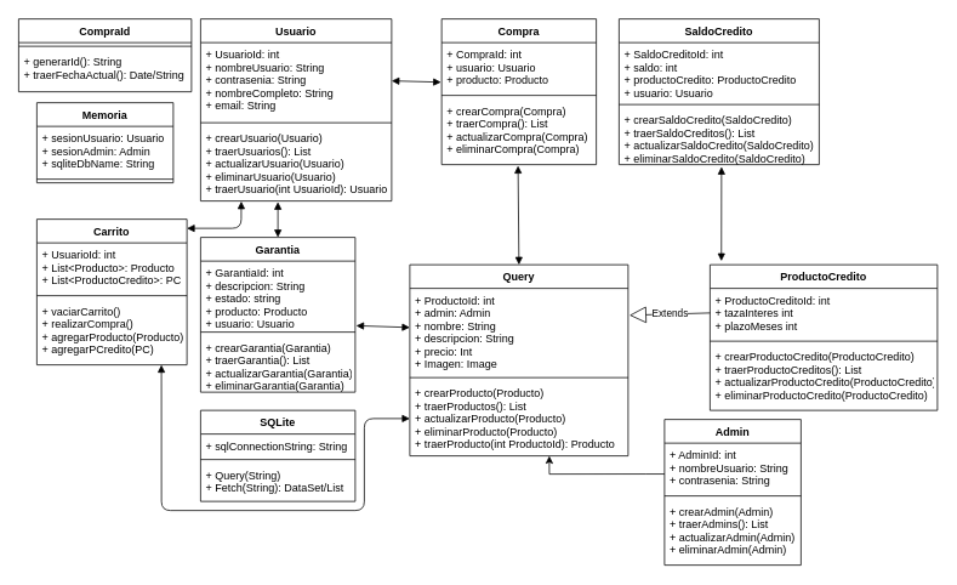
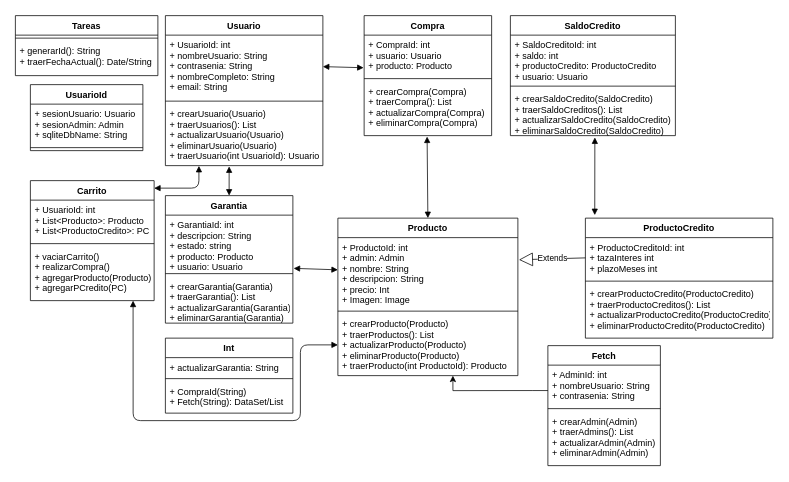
  <mxCell id="0" />
  <mxCell id="1" parent="0" />
  <mxCell id="2" value="Extends" style="endArrow=block;endSize=16;endFill=0;html=1;exitX=0;exitY=0.5;exitDx=0;exitDy=0;entryX=1.006;entryY=0.314;entryDx=0;entryDy=0;entryPerimeter=0;" parent="1" source="31" target="19" edge="1"><mxGeometry width="160" relative="1" as="geometry"><mxPoint x="760" y="930" as="sourcePoint" /><mxPoint x="920" y="930" as="targetPoint" /></mxGeometry></mxCell>
  <mxCell id="3" value="" style="endArrow=block;startArrow=block;endFill=1;startFill=1;html=1;entryX=0.5;entryY=0;entryDx=0;entryDy=0;" parent="1" target="26" edge="1"><mxGeometry width="160" relative="1" as="geometry"><mxPoint x="305" y="221" as="sourcePoint" /><mxPoint x="430" y="310" as="targetPoint" /></mxGeometry></mxCell>
  <mxCell id="4" style="edgeStyle=none;orthogonalLoop=1;jettySize=auto;html=1;exitX=1;exitY=0.5;exitDx=0;exitDy=0;entryX=-0.004;entryY=0.805;entryDx=0;entryDy=0;startArrow=block;startFill=1;endArrow=block;endFill=1;entryPerimeter=0;" parent="1" source="11" target="15" edge="1"><mxGeometry relative="1" as="geometry" /></mxCell>
  <mxCell id="5" style="edgeStyle=none;orthogonalLoop=1;jettySize=auto;html=1;exitX=0.512;exitY=1.039;exitDx=0;exitDy=0;entryX=0.05;entryY=-0.025;entryDx=0;entryDy=0;startArrow=block;startFill=1;endArrow=block;endFill=1;exitPerimeter=0;entryPerimeter=0;" parent="1" source="25" target="30" edge="1"><mxGeometry relative="1" as="geometry" /></mxCell>
  <mxCell id="6" style="edgeStyle=none;orthogonalLoop=1;jettySize=auto;html=1;entryX=1.006;entryY=0.959;entryDx=0;entryDy=0;entryPerimeter=0;startArrow=block;startFill=1;endArrow=block;endFill=1;" parent="1" source="19" target="27" edge="1"><mxGeometry relative="1" as="geometry" /></mxCell>
  <mxCell id="7" style="edgeStyle=none;orthogonalLoop=1;jettySize=auto;html=1;exitX=0.494;exitY=1.017;exitDx=0;exitDy=0;entryX=0.5;entryY=0;entryDx=0;entryDy=0;startArrow=block;startFill=1;endArrow=block;endFill=1;exitPerimeter=0;" parent="1" source="17" target="18" edge="1"><mxGeometry relative="1" as="geometry" /></mxCell>
  <mxCell id="8" style="edgeStyle=orthogonalEdgeStyle;orthogonalLoop=1;jettySize=auto;html=1;startArrow=block;startFill=1;endArrow=block;endFill=1;exitX=0.213;exitY=1.004;exitDx=0;exitDy=0;exitPerimeter=0;" parent="1" source="13" edge="1"><mxGeometry relative="1" as="geometry"><mxPoint x="250" y="240" as="sourcePoint" /><mxPoint x="205" y="250" as="targetPoint" /><Array as="points"><mxPoint x="265" y="250" /></Array></mxGeometry></mxCell>
  <mxCell id="9" style="edgeStyle=orthogonalEdgeStyle;orthogonalLoop=1;jettySize=auto;html=1;exitX=0;exitY=0.5;exitDx=0;exitDy=0;entryX=0.83;entryY=1;entryDx=0;entryDy=0;entryPerimeter=0;startArrow=block;startFill=1;endArrow=block;endFill=1;" parent="1" source="21" target="47" edge="1"><mxGeometry relative="1" as="geometry"><Array as="points"><mxPoint x="400" y="459" /><mxPoint x="400" y="560" /><mxPoint x="177" y="560" /></Array></mxGeometry></mxCell>
  <mxCell id="10" value="Usuario" style="swimlane;fontStyle=1;align=center;verticalAlign=top;childLayout=stackLayout;horizontal=1;startSize=26;horizontalStack=0;resizeParent=1;resizeParentMax=0;resizeLast=0;collapsible=1;marginBottom=0;" parent="1" vertex="1"><mxGeometry x="220" y="20" width="210" height="200" as="geometry" /></mxCell>
  <mxCell id="11" value="+ UsuarioId: int&#10;+ nombreUsuario: String&#10;+ contrasenia: String&#10;+ nombreCompleto: String&#10;+ email: String" style="text;strokeColor=none;fillColor=none;align=left;verticalAlign=top;spacingLeft=4;spacingRight=4;overflow=hidden;rotatable=0;points=[[0,0.5],[1,0.5]];portConstraint=eastwest;" parent="10" vertex="1"><mxGeometry y="26" width="210" height="84" as="geometry" /></mxCell>
  <mxCell id="12" value="" style="line;strokeWidth=1;fillColor=none;align=left;verticalAlign=middle;spacingTop=-1;spacingLeft=3;spacingRight=3;rotatable=0;labelPosition=right;points=[];portConstraint=eastwest;" parent="10" vertex="1"><mxGeometry y="110" width="210" height="8" as="geometry" /></mxCell>
  <mxCell id="13" value="+ crearUsuario(Usuario)&#10;+ traerUsuarios(): List&#10;+ actualizarUsuario(Usuario)&#10;+ eliminarUsuario(Usuario)&#10;+ traerUsuario(int UsuarioId): Usuario " style="text;strokeColor=none;fillColor=none;align=left;verticalAlign=top;spacingLeft=4;spacingRight=4;overflow=hidden;rotatable=0;points=[[0,0.5],[1,0.5]];portConstraint=eastwest;" parent="10" vertex="1"><mxGeometry y="118" width="210" height="82" as="geometry" /></mxCell>
  <mxCell id="14" value="Compra" style="swimlane;fontStyle=1;align=center;verticalAlign=top;childLayout=stackLayout;horizontal=1;startSize=26;horizontalStack=0;resizeParent=1;resizeParentMax=0;resizeLast=0;collapsible=1;marginBottom=0;" parent="1" vertex="1"><mxGeometry x="485" y="20" width="170" height="160" as="geometry" /></mxCell>
  <mxCell id="15" value="+ CompraId: int&#10;+ usuario: Usuario&#10;+ producto: Producto" style="text;strokeColor=none;fillColor=none;align=left;verticalAlign=top;spacingLeft=4;spacingRight=4;overflow=hidden;rotatable=0;points=[[0,0.5],[1,0.5]];portConstraint=eastwest;" parent="14" vertex="1"><mxGeometry y="26" width="170" height="54" as="geometry" /></mxCell>
  <mxCell id="16" value="" style="line;strokeWidth=1;fillColor=none;align=left;verticalAlign=middle;spacingTop=-1;spacingLeft=3;spacingRight=3;rotatable=0;labelPosition=right;points=[];portConstraint=eastwest;" parent="14" vertex="1"><mxGeometry y="80" width="170" height="8" as="geometry" /></mxCell>
  <mxCell id="17" value="+ crearCompra(Compra)&#10;+ traerCompra(): List&#10;+ actualizarCompra(Compra)&#10;+ eliminarCompra(Compra)" style="text;strokeColor=none;fillColor=none;align=left;verticalAlign=top;spacingLeft=4;spacingRight=4;overflow=hidden;rotatable=0;points=[[0,0.5],[1,0.5]];portConstraint=eastwest;" parent="14" vertex="1"><mxGeometry y="88" width="170" height="72" as="geometry" /></mxCell>
- <mxCell id="18" value="Query" style="swimlane;fontStyle=1;align=center;verticalAlign=top;childLayout=stackLayout;horizontal=1;startSize=26;horizontalStack=0;resizeParent=1;resizeParentMax=0;resizeLast=0;collapsible=1;marginBottom=0;" parent="1" vertex="1"><mxGeometry x="450" y="290" width="240" height="210" as="geometry" /></mxCell>
+ <mxCell id="18" value="Producto" style="swimlane;fontStyle=1;align=center;verticalAlign=top;childLayout=stackLayout;horizontal=1;startSize=26;horizontalStack=0;resizeParent=1;resizeParentMax=0;resizeLast=0;collapsible=1;marginBottom=0;" parent="1" vertex="1"><mxGeometry x="450" y="290" width="240" height="210" as="geometry" /></mxCell>
  <mxCell id="19" value="+ ProductoId: int&#10;+ admin: Admin&#10;+ nombre: String&#10;+ descripcion: String&#10;+ precio: Int&#10;+ Imagen: Image" style="text;strokeColor=none;fillColor=none;align=left;verticalAlign=top;spacingLeft=4;spacingRight=4;overflow=hidden;rotatable=0;points=[[0,0.5],[1,0.5]];portConstraint=eastwest;" parent="18" vertex="1"><mxGeometry y="26" width="240" height="94" as="geometry" /></mxCell>
  <mxCell id="20" value="" style="line;strokeWidth=1;fillColor=none;align=left;verticalAlign=middle;spacingTop=-1;spacingLeft=3;spacingRight=3;rotatable=0;labelPosition=right;points=[];portConstraint=eastwest;" parent="18" vertex="1"><mxGeometry y="120" width="240" height="8" as="geometry" /></mxCell>
  <mxCell id="21" value="+ crearProducto(Producto)&#10;+ traerProductos(): List&#10;+ actualizarProducto(Producto)&#10;+ eliminarProducto(Producto)&#10;+ traerProducto(int ProductoId): Producto" style="text;strokeColor=none;fillColor=none;align=left;verticalAlign=top;spacingLeft=4;spacingRight=4;overflow=hidden;rotatable=0;points=[[0,0.5],[1,0.5]];portConstraint=eastwest;" parent="18" vertex="1"><mxGeometry y="128" width="240" height="82" as="geometry" /></mxCell>
  <mxCell id="22" value="SaldoCredito" style="swimlane;fontStyle=1;align=center;verticalAlign=top;childLayout=stackLayout;horizontal=1;startSize=26;horizontalStack=0;resizeParent=1;resizeParentMax=0;resizeLast=0;collapsible=1;marginBottom=0;" parent="1" vertex="1"><mxGeometry x="680" y="20" width="220" height="160" as="geometry" /></mxCell>
  <mxCell id="23" value="+ SaldoCreditoId: int&#10;+ saldo: int&#10;+ productoCredito: ProductoCredito&#10;+ usuario: Usuario" style="text;strokeColor=none;fillColor=none;align=left;verticalAlign=top;spacingLeft=4;spacingRight=4;overflow=hidden;rotatable=0;points=[[0,0.5],[1,0.5]];portConstraint=eastwest;" parent="22" vertex="1"><mxGeometry y="26" width="220" height="64" as="geometry" /></mxCell>
  <mxCell id="24" value="" style="line;strokeWidth=1;fillColor=none;align=left;verticalAlign=middle;spacingTop=-1;spacingLeft=3;spacingRight=3;rotatable=0;labelPosition=right;points=[];portConstraint=eastwest;" parent="22" vertex="1"><mxGeometry y="90" width="220" height="8" as="geometry" /></mxCell>
  <mxCell id="25" value="+ crearSaldoCredito(SaldoCredito)&#10;+ traerSaldoCreditos(): List&#10;+ actualizarSaldoCredito(SaldoCredito)&#10;+ eliminarSaldoCredito(SaldoCredito)" style="text;strokeColor=none;fillColor=none;align=left;verticalAlign=top;spacingLeft=4;spacingRight=4;overflow=hidden;rotatable=0;points=[[0,0.5],[1,0.5]];portConstraint=eastwest;" parent="22" vertex="1"><mxGeometry y="98" width="220" height="62" as="geometry" /></mxCell>
  <mxCell id="26" value="Garantia" style="swimlane;fontStyle=1;align=center;verticalAlign=top;childLayout=stackLayout;horizontal=1;startSize=26;horizontalStack=0;resizeParent=1;resizeParentMax=0;resizeLast=0;collapsible=1;marginBottom=0;" parent="1" vertex="1"><mxGeometry x="220" y="260" width="170" height="170" as="geometry" /></mxCell>
  <mxCell id="27" value="+ GarantiaId: int&#10;+ descripcion: String&#10;+ estado: string&#10;+ producto: Producto&#10;+ usuario: Usuario" style="text;strokeColor=none;fillColor=none;align=left;verticalAlign=top;spacingLeft=4;spacingRight=4;overflow=hidden;rotatable=0;points=[[0,0.5],[1,0.5]];portConstraint=eastwest;" parent="26" vertex="1"><mxGeometry y="26" width="170" height="74" as="geometry" /></mxCell>
  <mxCell id="28" value="" style="line;strokeWidth=1;fillColor=none;align=left;verticalAlign=middle;spacingTop=-1;spacingLeft=3;spacingRight=3;rotatable=0;labelPosition=right;points=[];portConstraint=eastwest;" parent="26" vertex="1"><mxGeometry y="100" width="170" height="8" as="geometry" /></mxCell>
  <mxCell id="29" value="+ crearGarantia(Garantia)&#10;+ traerGarantia(): List&#10;+ actualizarGarantia(Garantia)&#10;+ eliminarGarantia(Garantia)" style="text;strokeColor=none;fillColor=none;align=left;verticalAlign=top;spacingLeft=4;spacingRight=4;overflow=hidden;rotatable=0;points=[[0,0.5],[1,0.5]];portConstraint=eastwest;" parent="26" vertex="1"><mxGeometry y="108" width="170" height="62" as="geometry" /></mxCell>
  <mxCell id="30" value="ProductoCredito" style="swimlane;fontStyle=1;align=center;verticalAlign=top;childLayout=stackLayout;horizontal=1;startSize=26;horizontalStack=0;resizeParent=1;resizeParentMax=0;resizeLast=0;collapsible=1;marginBottom=0;" parent="1" vertex="1"><mxGeometry x="780" y="290" width="250" height="160" as="geometry" /></mxCell>
  <mxCell id="31" value="+ ProductoCreditoId: int&#10;+ tazaInteres int&#10;+ plazoMeses int" style="text;strokeColor=none;fillColor=none;align=left;verticalAlign=top;spacingLeft=4;spacingRight=4;overflow=hidden;rotatable=0;points=[[0,0.5],[1,0.5]];portConstraint=eastwest;" parent="30" vertex="1"><mxGeometry y="26" width="250" height="54" as="geometry" /></mxCell>
  <mxCell id="32" value="" style="line;strokeWidth=1;fillColor=none;align=left;verticalAlign=middle;spacingTop=-1;spacingLeft=3;spacingRight=3;rotatable=0;labelPosition=right;points=[];portConstraint=eastwest;" parent="30" vertex="1"><mxGeometry y="80" width="250" height="8" as="geometry" /></mxCell>
  <mxCell id="33" value="+ crearProductoCredito(ProductoCredito)&#10;+ traerProductoCreditos(): List&#10;+ actualizarProductoCredito(ProductoCredito)&#10;+ eliminarProductoCredito(ProductoCredito)" style="text;strokeColor=none;fillColor=none;align=left;verticalAlign=top;spacingLeft=4;spacingRight=4;overflow=hidden;rotatable=0;points=[[0,0.5],[1,0.5]];portConstraint=eastwest;" parent="30" vertex="1"><mxGeometry y="88" width="250" height="72" as="geometry" /></mxCell>
- <mxCell id="34" value="SQLite" style="swimlane;fontStyle=1;align=center;verticalAlign=top;childLayout=stackLayout;horizontal=1;startSize=26;horizontalStack=0;resizeParent=1;resizeParentMax=0;resizeLast=0;collapsible=1;marginBottom=0;" parent="1" vertex="1"><mxGeometry x="220" y="450" width="170" height="100" as="geometry" /></mxCell>
- <mxCell id="35" value="+ sqlConnectionString: String" style="text;strokeColor=none;fillColor=none;align=left;verticalAlign=top;spacingLeft=4;spacingRight=4;overflow=hidden;rotatable=0;points=[[0,0.5],[1,0.5]];portConstraint=eastwest;" parent="34" vertex="1"><mxGeometry y="26" width="170" height="24" as="geometry" /></mxCell>
+ <mxCell id="34" value="Int" style="swimlane;fontStyle=1;align=center;verticalAlign=top;childLayout=stackLayout;horizontal=1;startSize=26;horizontalStack=0;resizeParent=1;resizeParentMax=0;resizeLast=0;collapsible=1;marginBottom=0;" parent="1" vertex="1"><mxGeometry x="220" y="450" width="170" height="100" as="geometry" /></mxCell>
+ <mxCell id="35" value="+ actualizarGarantia: String" style="text;strokeColor=none;fillColor=none;align=left;verticalAlign=top;spacingLeft=4;spacingRight=4;overflow=hidden;rotatable=0;points=[[0,0.5],[1,0.5]];portConstraint=eastwest;" parent="34" vertex="1"><mxGeometry y="26" width="170" height="24" as="geometry" /></mxCell>
  <mxCell id="36" value="" style="line;strokeWidth=1;fillColor=none;align=left;verticalAlign=middle;spacingTop=-1;spacingLeft=3;spacingRight=3;rotatable=0;labelPosition=right;points=[];portConstraint=eastwest;" parent="34" vertex="1"><mxGeometry y="50" width="170" height="8" as="geometry" /></mxCell>
- <mxCell id="37" value="+ Query(String)&#10;+ Fetch(String): DataSet/List" style="text;strokeColor=none;fillColor=none;align=left;verticalAlign=top;spacingLeft=4;spacingRight=4;overflow=hidden;rotatable=0;points=[[0,0.5],[1,0.5]];portConstraint=eastwest;" parent="34" vertex="1"><mxGeometry y="58" width="170" height="42" as="geometry" /></mxCell>
- <mxCell id="38" value="CompraId" style="swimlane;fontStyle=1;align=center;verticalAlign=top;childLayout=stackLayout;horizontal=1;startSize=26;horizontalStack=0;resizeParent=1;resizeParentMax=0;resizeLast=0;collapsible=1;marginBottom=0;" parent="1" vertex="1"><mxGeometry x="20" y="20" width="190" height="80" as="geometry" /></mxCell>
+ <mxCell id="37" value="+ CompraId(String)&#10;+ Fetch(String): DataSet/List" style="text;strokeColor=none;fillColor=none;align=left;verticalAlign=top;spacingLeft=4;spacingRight=4;overflow=hidden;rotatable=0;points=[[0,0.5],[1,0.5]];portConstraint=eastwest;" parent="34" vertex="1"><mxGeometry y="58" width="170" height="42" as="geometry" /></mxCell>
+ <mxCell id="38" value="Tareas" style="swimlane;fontStyle=1;align=center;verticalAlign=top;childLayout=stackLayout;horizontal=1;startSize=26;horizontalStack=0;resizeParent=1;resizeParentMax=0;resizeLast=0;collapsible=1;marginBottom=0;" parent="1" vertex="1"><mxGeometry x="20" y="20" width="190" height="80" as="geometry" /></mxCell>
  <mxCell id="39" value="" style="line;strokeWidth=1;fillColor=none;align=left;verticalAlign=middle;spacingTop=-1;spacingLeft=3;spacingRight=3;rotatable=0;labelPosition=right;points=[];portConstraint=eastwest;" parent="38" vertex="1"><mxGeometry y="26" width="190" height="8" as="geometry" /></mxCell>
  <mxCell id="40" value="+ generarId(): String&#10;+ traerFechaActual(): Date/String&#10;" style="text;strokeColor=none;fillColor=none;align=left;verticalAlign=top;spacingLeft=4;spacingRight=4;overflow=hidden;rotatable=0;points=[[0,0.5],[1,0.5]];portConstraint=eastwest;" parent="38" vertex="1"><mxGeometry y="34" width="190" height="46" as="geometry" /></mxCell>
- <mxCell id="41" value="Memoria" style="swimlane;fontStyle=1;align=center;verticalAlign=top;childLayout=stackLayout;horizontal=1;startSize=26;horizontalStack=0;resizeParent=1;resizeParentMax=0;resizeLast=0;collapsible=1;marginBottom=0;" parent="1" vertex="1"><mxGeometry x="40" y="112" width="150" height="88" as="geometry" /></mxCell>
+ <mxCell id="41" value="UsuarioId" style="swimlane;fontStyle=1;align=center;verticalAlign=top;childLayout=stackLayout;horizontal=1;startSize=26;horizontalStack=0;resizeParent=1;resizeParentMax=0;resizeLast=0;collapsible=1;marginBottom=0;" parent="1" vertex="1"><mxGeometry x="40" y="112" width="150" height="88" as="geometry" /></mxCell>
  <mxCell id="42" value="+ sesionUsuario: Usuario&#10;+ sesionAdmin: Admin&#10;+ sqliteDbName: String" style="text;strokeColor=none;fillColor=none;align=left;verticalAlign=top;spacingLeft=4;spacingRight=4;overflow=hidden;rotatable=0;points=[[0,0.5],[1,0.5]];portConstraint=eastwest;" parent="41" vertex="1"><mxGeometry y="26" width="150" height="54" as="geometry" /></mxCell>
  <mxCell id="43" value="" style="line;strokeWidth=1;fillColor=none;align=left;verticalAlign=middle;spacingTop=-1;spacingLeft=3;spacingRight=3;rotatable=0;labelPosition=right;points=[];portConstraint=eastwest;" parent="41" vertex="1"><mxGeometry y="80" width="150" height="8" as="geometry" /></mxCell>
  <mxCell id="44" value="Carrito" style="swimlane;fontStyle=1;align=center;verticalAlign=top;childLayout=stackLayout;horizontal=1;startSize=26;horizontalStack=0;resizeParent=1;resizeParentMax=0;resizeLast=0;collapsible=1;marginBottom=0;" parent="1" vertex="1"><mxGeometry x="40" y="240" width="165" height="160" as="geometry" /></mxCell>
  <mxCell id="45" value="+ UsuarioId: int&#10;+ List&lt;Producto&gt;: Producto&#10;+ List&lt;ProductoCredito&gt;: PC" style="text;strokeColor=none;fillColor=none;align=left;verticalAlign=top;spacingLeft=4;spacingRight=4;overflow=hidden;rotatable=0;points=[[0,0.5],[1,0.5]];portConstraint=eastwest;" parent="44" vertex="1"><mxGeometry y="26" width="165" height="54" as="geometry" /></mxCell>
  <mxCell id="46" value="" style="line;strokeWidth=1;fillColor=none;align=left;verticalAlign=middle;spacingTop=-1;spacingLeft=3;spacingRight=3;rotatable=0;labelPosition=right;points=[];portConstraint=eastwest;" parent="44" vertex="1"><mxGeometry y="80" width="165" height="8" as="geometry" /></mxCell>
  <mxCell id="47" value="+ vaciarCarrito()&#10;+ realizarCompra()&#10;+ agregarProducto(Producto)&#10;+ agregarPCredito(PC)" style="text;strokeColor=none;fillColor=none;align=left;verticalAlign=top;spacingLeft=4;spacingRight=4;overflow=hidden;rotatable=0;points=[[0,0.5],[1,0.5]];portConstraint=eastwest;" parent="44" vertex="1"><mxGeometry y="88" width="165" height="72" as="geometry" /></mxCell>
  <mxCell id="48" style="edgeStyle=orthogonalEdgeStyle;rounded=0;orthogonalLoop=1;jettySize=auto;html=1;exitX=0;exitY=0.628;exitDx=0;exitDy=0;entryX=0.639;entryY=1;entryDx=0;entryDy=0;entryPerimeter=0;exitPerimeter=0;" edge="1" parent="1" source="50" target="21"><mxGeometry relative="1" as="geometry" /></mxCell>
- <mxCell id="49" value="Admin" style="swimlane;fontStyle=1;align=center;verticalAlign=top;childLayout=stackLayout;horizontal=1;startSize=26;horizontalStack=0;resizeParent=1;resizeParentMax=0;resizeLast=0;collapsible=1;marginBottom=0;" parent="1" vertex="1"><mxGeometry x="730" y="460" width="150" height="160" as="geometry" /></mxCell>
+ <mxCell id="49" value="Fetch" style="swimlane;fontStyle=1;align=center;verticalAlign=top;childLayout=stackLayout;horizontal=1;startSize=26;horizontalStack=0;resizeParent=1;resizeParentMax=0;resizeLast=0;collapsible=1;marginBottom=0;" parent="1" vertex="1"><mxGeometry x="730" y="460" width="150" height="160" as="geometry" /></mxCell>
  <mxCell id="50" value="+ AdminId: int&#10;+ nombreUsuario: String&#10;+ contrasenia: String" style="text;strokeColor=none;fillColor=none;align=left;verticalAlign=top;spacingLeft=4;spacingRight=4;overflow=hidden;rotatable=0;points=[[0,0.5],[1,0.5]];portConstraint=eastwest;" parent="49" vertex="1"><mxGeometry y="26" width="150" height="54" as="geometry" /></mxCell>
  <mxCell id="51" value="" style="line;strokeWidth=1;fillColor=none;align=left;verticalAlign=middle;spacingTop=-1;spacingLeft=3;spacingRight=3;rotatable=0;labelPosition=right;points=[];portConstraint=eastwest;" parent="49" vertex="1"><mxGeometry y="80" width="150" height="8" as="geometry" /></mxCell>
  <mxCell id="52" value="+ crearAdmin(Admin)&#10;+ traerAdmins(): List&#10;+ actualizarAdmin(Admin)&#10;+ eliminarAdmin(Admin)" style="text;strokeColor=none;fillColor=none;align=left;verticalAlign=top;spacingLeft=4;spacingRight=4;overflow=hidden;rotatable=0;points=[[0,0.5],[1,0.5]];portConstraint=eastwest;" parent="49" vertex="1"><mxGeometry y="88" width="150" height="72" as="geometry" /></mxCell>
